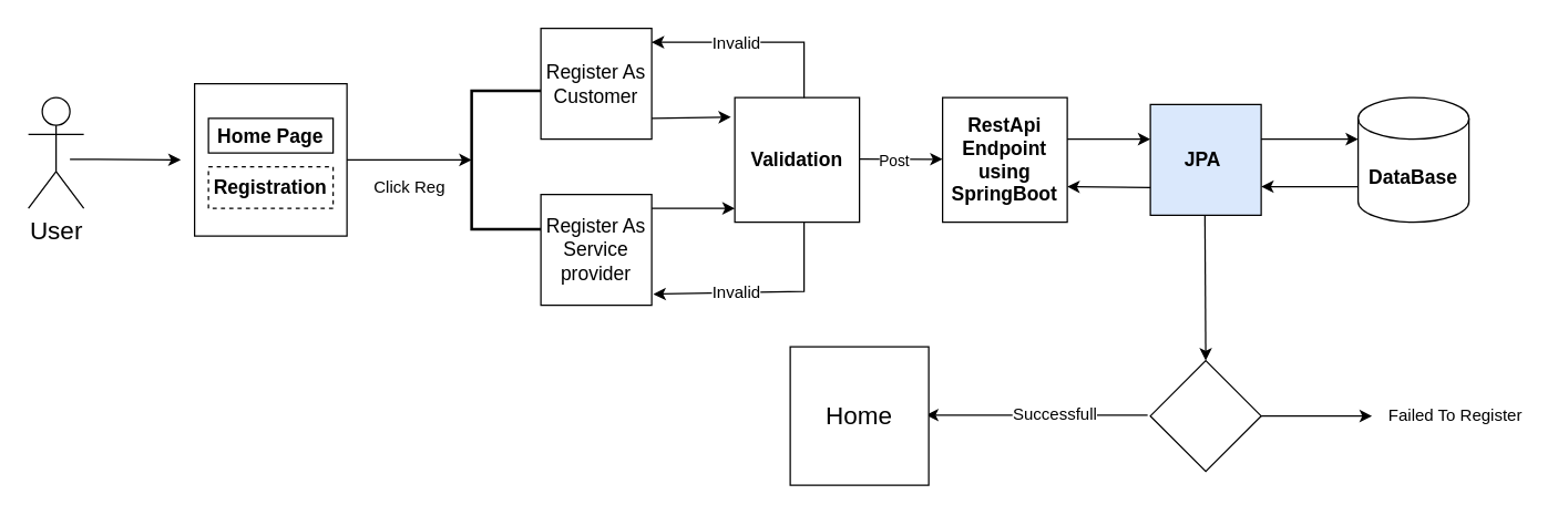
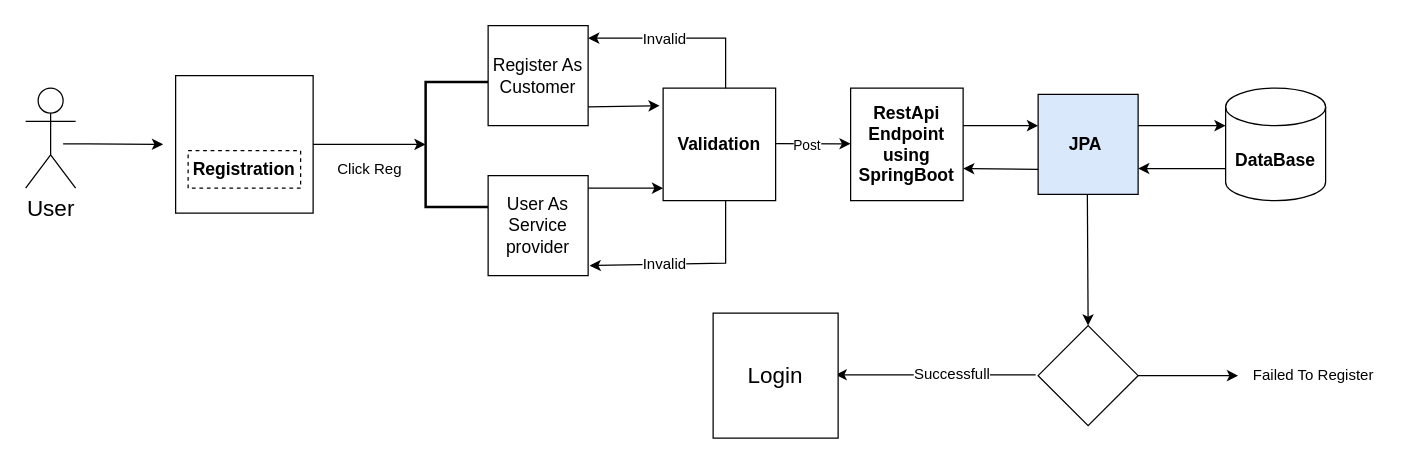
  <mxCell id="0" />
  <mxCell id="1" parent="0" />
  <mxCell id="2" value="&lt;font style=&quot;font-size: 18px;&quot;&gt;User&lt;/font&gt;" style="shape=umlActor;verticalLabelPosition=bottom;verticalAlign=top;html=1;outlineConnect=0;" vertex="1" parent="1"><mxGeometry x="20" y="70" width="40" height="80" as="geometry" /></mxCell>
  <mxCell id="3" value="" style="whiteSpace=wrap;html=1;aspect=fixed;" vertex="1" parent="1"><mxGeometry x="140" y="60" width="110" height="110" as="geometry" /></mxCell>
- <mxCell id="4" value="&lt;font style=&quot;font-size: 14px;&quot;&gt;&lt;b&gt;Home Page&lt;/b&gt;&lt;/font&gt;" style="rounded=0;whiteSpace=wrap;html=1;" vertex="1" parent="1"><mxGeometry x="150" y="85" width="90" height="25" as="geometry" /></mxCell>
  <mxCell id="5" value="" style="endArrow=classic;html=1;rounded=0;" edge="1" parent="1"><mxGeometry width="50" height="50" relative="1" as="geometry"><mxPoint x="50" y="114.5" as="sourcePoint" /><mxPoint x="130" y="115" as="targetPoint" /><Array as="points"><mxPoint x="70" y="114.5" /></Array></mxGeometry></mxCell>
  <mxCell id="6" value="&lt;font style=&quot;font-size: 14px;&quot;&gt;&lt;b&gt;Registration&lt;/b&gt;&lt;/font&gt;" style="rounded=0;whiteSpace=wrap;html=1;dashed=1;" vertex="1" parent="1"><mxGeometry x="150" y="120" width="90" height="30" as="geometry" /></mxCell>
  <mxCell id="7" value="" style="endArrow=classic;html=1;rounded=0;exitX=1;exitY=0.5;exitDx=0;exitDy=0;" edge="1" parent="1" source="3"><mxGeometry width="50" height="50" relative="1" as="geometry"><mxPoint x="260" y="114.5" as="sourcePoint" /><mxPoint x="340" y="115" as="targetPoint" /></mxGeometry></mxCell>
  <mxCell id="8" value="Click Reg" style="text;html=1;align=center;verticalAlign=middle;resizable=0;points=[];autosize=1;strokeColor=none;fillColor=none;" vertex="1" parent="1"><mxGeometry x="260" y="120" width="70" height="30" as="geometry" /></mxCell>
  <mxCell id="9" value="" style="strokeWidth=2;html=1;shape=mxgraph.flowchart.annotation_1;align=left;pointerEvents=1;" vertex="1" parent="1"><mxGeometry x="340" y="65" width="50" height="100" as="geometry" /></mxCell>
  <mxCell id="10" value="&lt;font style=&quot;font-size: 14px;&quot;&gt;Register As Customer&lt;/font&gt;" style="whiteSpace=wrap;html=1;aspect=fixed;" vertex="1" parent="1"><mxGeometry x="390" y="20" width="80" height="80" as="geometry" /></mxCell>
- <mxCell id="11" value="&lt;font style=&quot;font-size: 14px;&quot;&gt;Register As Service provider&lt;/font&gt;" style="whiteSpace=wrap;html=1;aspect=fixed;" vertex="1" parent="1"><mxGeometry x="390" y="140" width="80" height="80" as="geometry" /></mxCell>
+ <mxCell id="11" value="&lt;font style=&quot;font-size: 14px;&quot;&gt;User As Service provider&lt;/font&gt;" style="whiteSpace=wrap;html=1;aspect=fixed;" vertex="1" parent="1"><mxGeometry x="390" y="140" width="80" height="80" as="geometry" /></mxCell>
  <mxCell id="12" value="&lt;font style=&quot;font-size: 14px;&quot;&gt;&lt;b&gt;Validation&lt;/b&gt;&lt;/font&gt;" style="whiteSpace=wrap;html=1;aspect=fixed;" vertex="1" parent="1"><mxGeometry x="530" y="70" width="90" height="90" as="geometry" /></mxCell>
  <mxCell id="13" value="" style="endArrow=classic;html=1;rounded=0;entryX=-0.031;entryY=0.156;entryDx=0;entryDy=0;entryPerimeter=0;" edge="1" parent="1" target="12"><mxGeometry width="50" height="50" relative="1" as="geometry"><mxPoint x="470" y="85" as="sourcePoint" /><mxPoint x="550" y="85" as="targetPoint" /></mxGeometry></mxCell>
  <mxCell id="14" value="" style="endArrow=classic;html=1;rounded=0;" edge="1" parent="1"><mxGeometry width="50" height="50" relative="1" as="geometry"><mxPoint x="470" y="150" as="sourcePoint" /><mxPoint x="530" y="150" as="targetPoint" /></mxGeometry></mxCell>
  <mxCell id="15" value="" style="endArrow=classic;html=1;rounded=0;" edge="1" parent="1"><mxGeometry width="50" height="50" relative="1" as="geometry"><mxPoint x="580" y="70" as="sourcePoint" /><mxPoint x="470" y="30" as="targetPoint" /><Array as="points"><mxPoint x="580" y="30" /></Array></mxGeometry></mxCell>
  <mxCell id="16" value="&lt;font style=&quot;font-size: 12px;&quot;&gt;Invalid&lt;/font&gt;" style="edgeLabel;html=1;align=center;verticalAlign=middle;resizable=0;points=[];" vertex="1" connectable="0" parent="15"><mxGeometry x="-0.104" y="2" relative="1" as="geometry"><mxPoint x="-23" y="-2" as="offset" /></mxGeometry></mxCell>
  <mxCell id="17" value="" style="endArrow=classic;html=1;rounded=0;entryX=1.015;entryY=0.9;entryDx=0;entryDy=0;entryPerimeter=0;" edge="1" parent="1" target="11"><mxGeometry width="50" height="50" relative="1" as="geometry"><mxPoint x="580" y="160" as="sourcePoint" /><mxPoint x="480" y="210" as="targetPoint" /><Array as="points"><mxPoint x="580" y="210" /></Array></mxGeometry></mxCell>
  <mxCell id="18" value="&lt;font style=&quot;font-size: 12px;&quot;&gt;Invalid&lt;/font&gt;" style="edgeLabel;html=1;align=center;verticalAlign=middle;resizable=0;points=[];" vertex="1" connectable="0" parent="1"><mxGeometry x="530" y="210" as="geometry" /></mxCell>
  <mxCell id="19" value="&lt;span style=&quot;font-size: 14px;&quot;&gt;&lt;b&gt;RestApi&lt;br&gt;Endpoint using SpringBoot&lt;br&gt;&lt;/b&gt;&lt;/span&gt;" style="whiteSpace=wrap;html=1;aspect=fixed;" vertex="1" parent="1"><mxGeometry x="680" y="70" width="90" height="90" as="geometry" /></mxCell>
  <mxCell id="20" value="" style="endArrow=classic;html=1;rounded=0;exitX=1;exitY=0.494;exitDx=0;exitDy=0;exitPerimeter=0;" edge="1" parent="1" source="12"><mxGeometry width="50" height="50" relative="1" as="geometry"><mxPoint x="630" y="114.5" as="sourcePoint" /><mxPoint x="680" y="114.5" as="targetPoint" /></mxGeometry></mxCell>
  <mxCell id="21" value="Post" style="edgeLabel;html=1;align=center;verticalAlign=middle;resizable=0;points=[];" vertex="1" connectable="0" parent="20"><mxGeometry x="-0.178" y="-1" relative="1" as="geometry"><mxPoint as="offset" /></mxGeometry></mxCell>
  <mxCell id="22" value="" style="endArrow=classic;html=1;rounded=0;" edge="1" parent="1"><mxGeometry width="50" height="50" relative="1" as="geometry"><mxPoint x="770" y="100" as="sourcePoint" /><mxPoint x="830" y="100" as="targetPoint" /></mxGeometry></mxCell>
  <mxCell id="23" value="&lt;font style=&quot;font-size: 14px;&quot;&gt;&lt;b&gt;JPA&amp;nbsp;&lt;/b&gt;&lt;/font&gt;" style="whiteSpace=wrap;html=1;aspect=fixed;fillColor=#dae8fc;" vertex="1" parent="1"><mxGeometry x="830" y="75" width="80" height="80" as="geometry" /></mxCell>
  <mxCell id="24" value="&lt;b&gt;&lt;font style=&quot;font-size: 14px;&quot;&gt;DataBase&lt;/font&gt;&lt;/b&gt;" style="shape=cylinder3;whiteSpace=wrap;html=1;boundedLbl=1;backgroundOutline=1;size=15;" vertex="1" parent="1"><mxGeometry x="980" y="70" width="80" height="90" as="geometry" /></mxCell>
  <mxCell id="25" value="" style="endArrow=classic;html=1;rounded=0;exitX=0;exitY=0.75;exitDx=0;exitDy=0;" edge="1" parent="1" source="23"><mxGeometry width="50" height="50" relative="1" as="geometry"><mxPoint x="820" y="134" as="sourcePoint" /><mxPoint x="770" y="134.38" as="targetPoint" /></mxGeometry></mxCell>
  <mxCell id="26" value="" style="endArrow=classic;html=1;rounded=0;" edge="1" parent="1"><mxGeometry width="50" height="50" relative="1" as="geometry"><mxPoint x="980" y="134.38" as="sourcePoint" /><mxPoint x="910" y="134.38" as="targetPoint" /></mxGeometry></mxCell>
  <mxCell id="27" value="" style="endArrow=classic;html=1;rounded=0;" edge="1" parent="1"><mxGeometry width="50" height="50" relative="1" as="geometry"><mxPoint x="910" y="100" as="sourcePoint" /><mxPoint x="980" y="100" as="targetPoint" /></mxGeometry></mxCell>
  <mxCell id="28" value="" style="rhombus;whiteSpace=wrap;html=1;" vertex="1" parent="1"><mxGeometry x="830" y="260" width="80" height="80" as="geometry" /></mxCell>
  <mxCell id="29" value="" style="endArrow=classic;html=1;rounded=0;" edge="1" parent="1"><mxGeometry width="50" height="50" relative="1" as="geometry"><mxPoint x="828" y="299.37" as="sourcePoint" /><mxPoint x="668" y="299.37" as="targetPoint" /></mxGeometry></mxCell>
  <mxCell id="30" value="&lt;font style=&quot;font-size: 12px;&quot;&gt;Successfull&lt;/font&gt;" style="edgeLabel;html=1;align=center;verticalAlign=middle;resizable=0;points=[];" vertex="1" connectable="0" parent="29"><mxGeometry x="-0.237" y="-1" relative="1" as="geometry"><mxPoint x="-7" as="offset" /></mxGeometry></mxCell>
  <mxCell id="31" value="" style="endArrow=classic;html=1;rounded=0;entryX=0.5;entryY=0;entryDx=0;entryDy=0;" edge="1" parent="1" target="28"><mxGeometry width="50" height="50" relative="1" as="geometry"><mxPoint x="869.38" y="155" as="sourcePoint" /><mxPoint x="869.38" y="225" as="targetPoint" /></mxGeometry></mxCell>
- <mxCell id="32" value="&lt;font style=&quot;font-size: 18px;&quot;&gt;Home&lt;/font&gt;" style="whiteSpace=wrap;html=1;aspect=fixed;" vertex="1" parent="1"><mxGeometry x="570" y="250" width="100" height="100" as="geometry" /></mxCell>
+ <mxCell id="32" value="&lt;font style=&quot;font-size: 18px;&quot;&gt;Login&lt;/font&gt;" style="whiteSpace=wrap;html=1;aspect=fixed;" vertex="1" parent="1"><mxGeometry x="570" y="250" width="100" height="100" as="geometry" /></mxCell>
  <mxCell id="33" value="" style="endArrow=classic;html=1;rounded=0;exitX=1;exitY=0.5;exitDx=0;exitDy=0;" edge="1" parent="1" source="28"><mxGeometry width="50" height="50" relative="1" as="geometry"><mxPoint x="980" y="325" as="sourcePoint" /><mxPoint x="990" y="300" as="targetPoint" /></mxGeometry></mxCell>
  <mxCell id="34" value="Failed To Register" style="text;html=1;align=center;verticalAlign=middle;resizable=0;points=[];autosize=1;strokeColor=none;fillColor=none;" vertex="1" parent="1"><mxGeometry x="990" y="285" width="120" height="30" as="geometry" /></mxCell>
